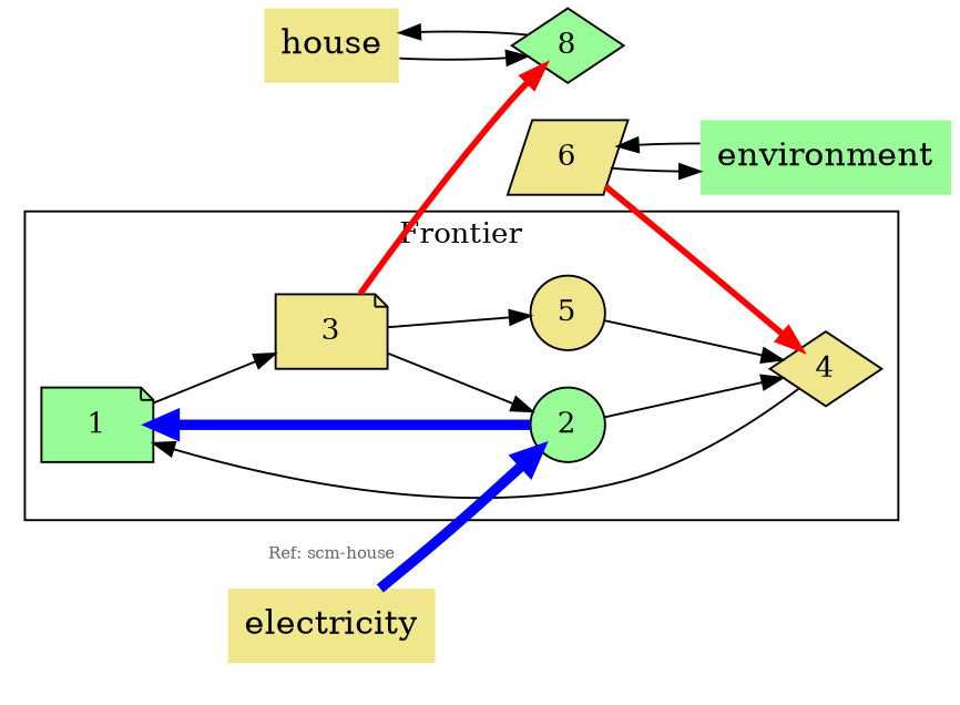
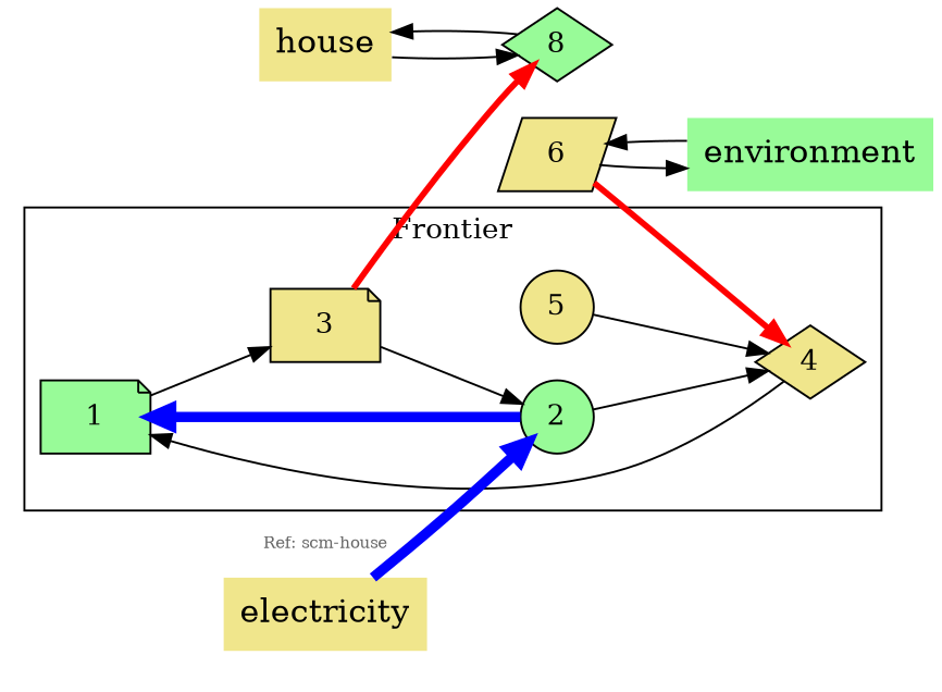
  digraph {
    rankdir=LR
    node [fillcolor=khaki shape=plaintext style=filled]
    house [fontsize=16]
    environment [fillcolor=palegreen fontsize=16]
    1 [fillcolor=palegreen shape=note]
    2 [fillcolor=palegreen shape=circle]
    3 [shape=note]
    4 [shape=diamond]
    5 [shape=circle]
    electricity [fontsize=16]
    n9 [fillcolor=palegreen label=8 shape=diamond]
    6 [shape=parallelogram]
    subgraph sub_1 {
      house
      environment
    }
    subgraph cluster_2 {
      label=Frontier
      1
      2
      3
      4
      5
    }
    subgraph cluster_3 {
      fontcolor=gray40
      fontsize=8
      label="Ref: scm-house"
      peripheries=0
      electricity
    }
    house -> n9
    environment -> 6
    1 -> 3
    2 -> 1 [color=blue penwidth=5.0]
    2 -> 4
    3 -> 2
-   3 -> 5
    3 -> n9 [color=red penwidth=3.0]
    4 -> 1
    5 -> 4
    electricity -> 2 [color=blue penwidth=5.0]
    n9 -> house
    6 -> environment
    6 -> 4 [color=red penwidth=3.0]
  }
